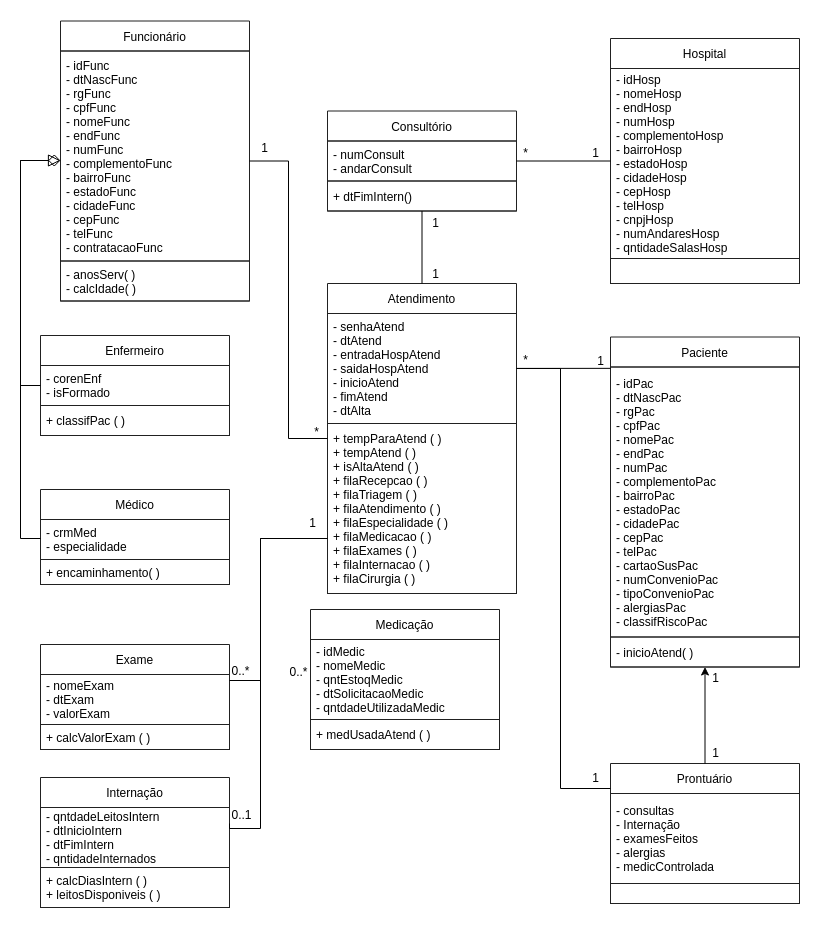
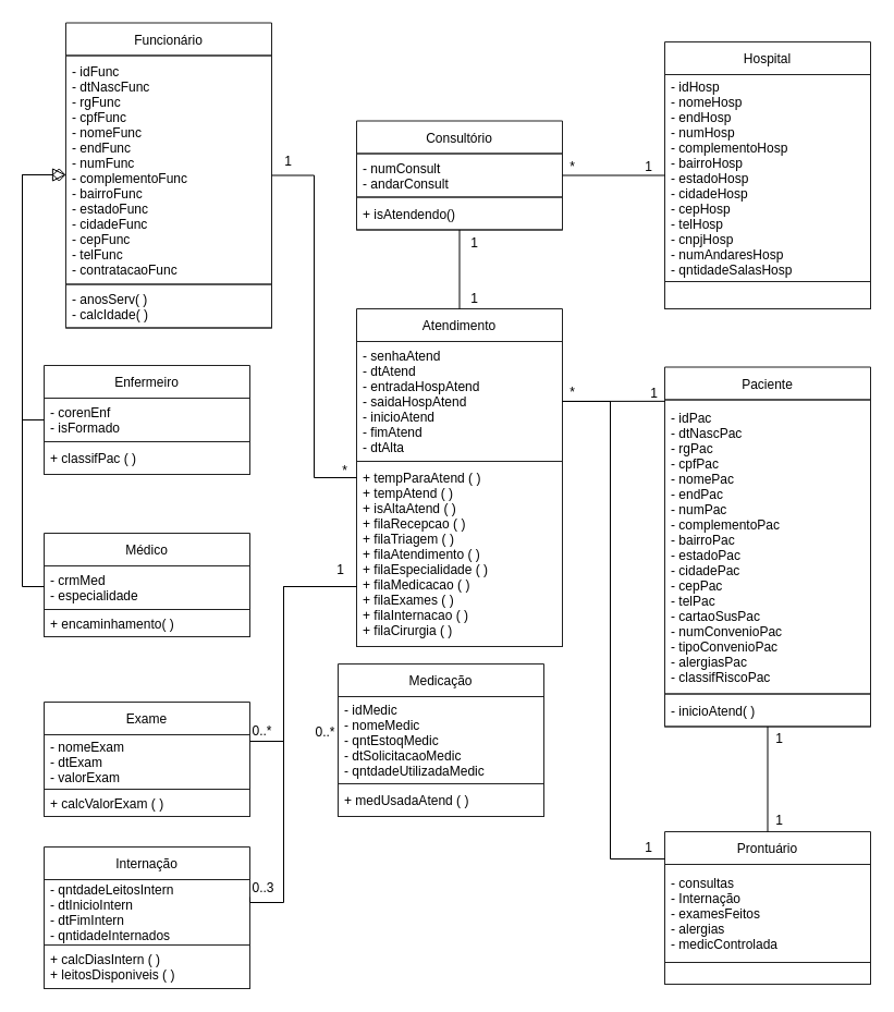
  <mxCell id="0" />
  <mxCell id="1" parent="0" />
  <mxCell id="2" value="Paciente" style="swimlane;fontStyle=0;childLayout=stackLayout;horizontal=1;startSize=30;horizontalStack=0;resizeParent=1;resizeParentMax=0;resizeLast=0;collapsible=1;marginBottom=0;strokeColor=#212121;" vertex="1" parent="1"><mxGeometry x="610" y="336.5" width="189" height="330" as="geometry" /></mxCell>
  <mxCell id="3" value="- idPac&#10;- dtNascPac&#10;- rgPac&#10;- cpfPac&#10;- nomePac&#10;- endPac&#10;- numPac&#10;- complementoPac&#10;- bairroPac&#10;- estadoPac&#10;- cidadePac&#10;- cepPac&#10;- telPac&#10;- cartaoSusPac&#10;- numConvenioPac&#10;- tipoConvenioPac&#10;- alergiasPac&#10;- classifRiscoPac" style="text;strokeColor=#212121;fillColor=none;align=left;verticalAlign=middle;spacingLeft=4;spacingRight=4;overflow=hidden;points=[[0,0.5],[1,0.5]];portConstraint=eastwest;rotatable=0;" vertex="1" parent="2"><mxGeometry y="30" width="189" height="270" as="geometry" /></mxCell>
  <mxCell id="4" value="- inicioAtend( )" style="text;strokeColor=#212121;fillColor=none;align=left;verticalAlign=middle;spacingLeft=4;spacingRight=4;overflow=hidden;points=[[0,0.5],[1,0.5]];portConstraint=eastwest;rotatable=0;" vertex="1" parent="2"><mxGeometry y="300" width="189" height="30" as="geometry" /></mxCell>
  <mxCell id="5" value="Hospital" style="swimlane;fontStyle=0;childLayout=stackLayout;horizontal=1;startSize=30;horizontalStack=0;resizeParent=1;resizeParentMax=0;resizeLast=0;collapsible=1;marginBottom=0;strokeColor=#212121;" vertex="1" parent="1"><mxGeometry x="610" y="38" width="189" height="245" as="geometry" /></mxCell>
  <mxCell id="6" value="- idHosp&#10;- nomeHosp&#10;- endHosp&#10;- numHosp&#10;- complementoHosp&#10;- bairroHosp&#10;- estadoHosp&#10;- cidadeHosp&#10;- cepHosp&#10;- telHosp&#10;- cnpjHosp&#10;- numAndaresHosp&#10;- qntidadeSalasHosp" style="text;strokeColor=#212121;fillColor=none;align=left;verticalAlign=middle;spacingLeft=4;spacingRight=4;overflow=hidden;points=[[0,0.5],[1,0.5]];portConstraint=eastwest;rotatable=0;" vertex="1" parent="5"><mxGeometry y="30" width="189" height="190" as="geometry" /></mxCell>
  <mxCell id="7" value="" style="text;strokeColor=#212121;fillColor=none;align=left;verticalAlign=middle;spacingLeft=4;spacingRight=4;overflow=hidden;points=[[0,0.5],[1,0.5]];portConstraint=eastwest;rotatable=0;" vertex="1" parent="5"><mxGeometry y="220" width="189" height="25" as="geometry" /></mxCell>
  <mxCell id="8" value="Consultório" style="swimlane;fontStyle=0;childLayout=stackLayout;horizontal=1;startSize=30;horizontalStack=0;resizeParent=1;resizeParentMax=0;resizeLast=0;collapsible=1;marginBottom=0;strokeColor=#212121;" vertex="1" parent="1"><mxGeometry x="327" y="110.5" width="189" height="100" as="geometry" /></mxCell>
  <mxCell id="9" value="- numConsult&#10;- andarConsult" style="text;strokeColor=#212121;fillColor=none;align=left;verticalAlign=middle;spacingLeft=4;spacingRight=4;overflow=hidden;points=[[0,0.5],[1,0.5]];portConstraint=eastwest;rotatable=0;" vertex="1" parent="8"><mxGeometry y="30" width="189" height="40" as="geometry" /></mxCell>
- <mxCell id="10" value="+ dtFimIntern()" style="text;strokeColor=#212121;fillColor=none;align=left;verticalAlign=middle;spacingLeft=4;spacingRight=4;overflow=hidden;points=[[0,0.5],[1,0.5]];portConstraint=eastwest;rotatable=0;" vertex="1" parent="8"><mxGeometry y="70" width="189" height="30" as="geometry" /></mxCell>
+ <mxCell id="10" value="+ isAtendendo()" style="text;strokeColor=#212121;fillColor=none;align=left;verticalAlign=middle;spacingLeft=4;spacingRight=4;overflow=hidden;points=[[0,0.5],[1,0.5]];portConstraint=eastwest;rotatable=0;" vertex="1" parent="8"><mxGeometry y="70" width="189" height="30" as="geometry" /></mxCell>
  <mxCell id="11" value="Médico" style="swimlane;fontStyle=0;childLayout=stackLayout;horizontal=1;startSize=30;horizontalStack=0;resizeParent=1;resizeParentMax=0;resizeLast=0;collapsible=1;marginBottom=0;strokeColor=#212121;" vertex="1" parent="1"><mxGeometry x="40" y="489" width="189" height="95" as="geometry" /></mxCell>
  <mxCell id="12" value="- crmMed&#10;- especialidade" style="text;strokeColor=#212121;fillColor=none;align=left;verticalAlign=middle;spacingLeft=4;spacingRight=4;overflow=hidden;points=[[0,0.5],[1,0.5]];portConstraint=eastwest;rotatable=0;" vertex="1" parent="11"><mxGeometry y="30" width="189" height="40" as="geometry" /></mxCell>
  <mxCell id="13" value="+ encaminhamento( )" style="text;strokeColor=#212121;fillColor=none;align=left;verticalAlign=middle;spacingLeft=4;spacingRight=4;overflow=hidden;points=[[0,0.5],[1,0.5]];portConstraint=eastwest;rotatable=0;" vertex="1" parent="11"><mxGeometry y="70" width="189" height="25" as="geometry" /></mxCell>
  <mxCell id="14" value="Atendimento" style="swimlane;fontStyle=0;childLayout=stackLayout;horizontal=1;startSize=30;horizontalStack=0;resizeParent=1;resizeParentMax=0;resizeLast=0;collapsible=1;marginBottom=0;strokeColor=#212121;" vertex="1" parent="1"><mxGeometry x="327" y="283" width="189" height="310" as="geometry" /></mxCell>
  <mxCell id="15" value="- senhaAtend&#10;- dtAtend&#10;- entradaHospAtend&#10;- saidaHospAtend&#10;- inicioAtend&#10;- fimAtend&#10;- dtAlta" style="text;strokeColor=#212121;fillColor=none;align=left;verticalAlign=middle;spacingLeft=4;spacingRight=4;overflow=hidden;points=[[0,0.5],[1,0.5]];portConstraint=eastwest;rotatable=0;" vertex="1" parent="14"><mxGeometry y="30" width="189" height="110" as="geometry" /></mxCell>
  <mxCell id="16" value="+ tempParaAtend ( )&#10;+ tempAtend ( )&#10;+ isAltaAtend ( )&#10;+ filaRecepcao ( )&#10;+ filaTriagem ( )&#10;+ filaAtendimento ( )&#10;+ filaEspecialidade ( )&#10;+ filaMedicacao ( )&#10;+ filaExames ( ) &#10;+ filaInternacao ( )&#10;+ filaCirurgia ( )" style="text;strokeColor=#212121;fillColor=none;align=left;verticalAlign=middle;spacingLeft=4;spacingRight=4;overflow=hidden;points=[[0,0.5],[1,0.5]];portConstraint=eastwest;rotatable=0;" vertex="1" parent="14"><mxGeometry y="140" width="189" height="170" as="geometry" /></mxCell>
  <mxCell id="17" value="Funcionário" style="swimlane;fontStyle=0;childLayout=stackLayout;horizontal=1;startSize=30;horizontalStack=0;resizeParent=1;resizeParentMax=0;resizeLast=0;collapsible=1;marginBottom=0;strokeColor=#212121;" vertex="1" parent="1"><mxGeometry x="60" y="20.5" width="189" height="280" as="geometry" /></mxCell>
  <mxCell id="18" value="- idFunc&#10;- dtNascFunc&#10;- rgFunc&#10;- cpfFunc&#10;- nomeFunc&#10;- endFunc&#10;- numFunc&#10;- complementoFunc&#10;- bairroFunc&#10;- estadoFunc&#10;- cidadeFunc&#10;- cepFunc&#10;- telFunc&#10;- contratacaoFunc" style="text;strokeColor=#212121;fillColor=none;align=left;verticalAlign=middle;spacingLeft=4;spacingRight=4;overflow=hidden;points=[[0,0.5],[1,0.5]];portConstraint=eastwest;rotatable=0;" vertex="1" parent="17"><mxGeometry y="30" width="189" height="210" as="geometry" /></mxCell>
  <mxCell id="19" value="- anosServ( )&#10;- calcIdade( )" style="text;strokeColor=#212121;fillColor=none;align=left;verticalAlign=middle;spacingLeft=4;spacingRight=4;overflow=hidden;points=[[0,0.5],[1,0.5]];portConstraint=eastwest;rotatable=0;" vertex="1" parent="17"><mxGeometry y="240" width="189" height="40" as="geometry" /></mxCell>
  <mxCell id="20" value="Enfermeiro" style="swimlane;fontStyle=0;childLayout=stackLayout;horizontal=1;startSize=30;horizontalStack=0;resizeParent=1;resizeParentMax=0;resizeLast=0;collapsible=1;marginBottom=0;strokeColor=#212121;" vertex="1" parent="1"><mxGeometry x="40" y="335" width="189" height="100" as="geometry" /></mxCell>
  <mxCell id="21" value="- corenEnf&#10;- isFormado" style="text;strokeColor=#212121;fillColor=none;align=left;verticalAlign=middle;spacingLeft=4;spacingRight=4;overflow=hidden;points=[[0,0.5],[1,0.5]];portConstraint=eastwest;rotatable=0;" vertex="1" parent="20"><mxGeometry y="30" width="189" height="40" as="geometry" /></mxCell>
  <mxCell id="22" value="+ classifPac ( )" style="text;strokeColor=#212121;fillColor=none;align=left;verticalAlign=middle;spacingLeft=4;spacingRight=4;overflow=hidden;points=[[0,0.5],[1,0.5]];portConstraint=eastwest;rotatable=0;" vertex="1" parent="20"><mxGeometry y="70" width="189" height="30" as="geometry" /></mxCell>
  <mxCell id="23" value="Exame" style="swimlane;fontStyle=0;childLayout=stackLayout;horizontal=1;startSize=30;horizontalStack=0;resizeParent=1;resizeParentMax=0;resizeLast=0;collapsible=1;marginBottom=0;strokeColor=#212121;" vertex="1" parent="1"><mxGeometry x="40" y="644" width="189" height="105" as="geometry" /></mxCell>
  <mxCell id="24" value="- nomeExam&#10;- dtExam&#10;- valorExam" style="text;strokeColor=#212121;fillColor=none;align=left;verticalAlign=middle;spacingLeft=4;spacingRight=4;overflow=hidden;points=[[0,0.5],[1,0.5]];portConstraint=eastwest;rotatable=0;" vertex="1" parent="23"><mxGeometry y="30" width="189" height="50" as="geometry" /></mxCell>
  <mxCell id="25" value="+ calcValorExam ( )" style="text;strokeColor=#212121;fillColor=none;align=left;verticalAlign=middle;spacingLeft=4;spacingRight=4;overflow=hidden;points=[[0,0.5],[1,0.5]];portConstraint=eastwest;rotatable=0;" vertex="1" parent="23"><mxGeometry y="80" width="189" height="25" as="geometry" /></mxCell>
  <mxCell id="26" value="Medicação" style="swimlane;fontStyle=0;childLayout=stackLayout;horizontal=1;startSize=30;horizontalStack=0;resizeParent=1;resizeParentMax=0;resizeLast=0;collapsible=1;marginBottom=0;strokeColor=#212121;" vertex="1" parent="1"><mxGeometry x="310" y="609" width="189" height="140" as="geometry" /></mxCell>
  <mxCell id="27" value="- idMedic&#10;- nomeMedic&#10;- qntEstoqMedic&#10;- dtSolicitacaoMedic&#10;- qntdadeUtilizadaMedic" style="text;strokeColor=#212121;fillColor=none;align=left;verticalAlign=middle;spacingLeft=4;spacingRight=4;overflow=hidden;points=[[0,0.5],[1,0.5]];portConstraint=eastwest;rotatable=0;" vertex="1" parent="26"><mxGeometry y="30" width="189" height="80" as="geometry" /></mxCell>
  <mxCell id="28" value="+ medUsadaAtend ( )" style="text;strokeColor=#212121;fillColor=none;align=left;verticalAlign=middle;spacingLeft=4;spacingRight=4;overflow=hidden;points=[[0,0.5],[1,0.5]];portConstraint=eastwest;rotatable=0;" vertex="1" parent="26"><mxGeometry y="110" width="189" height="30" as="geometry" /></mxCell>
  <mxCell id="29" value="Internação" style="swimlane;fontStyle=0;childLayout=stackLayout;horizontal=1;startSize=30;horizontalStack=0;resizeParent=1;resizeParentMax=0;resizeLast=0;collapsible=1;marginBottom=0;strokeColor=#212121;" vertex="1" parent="1"><mxGeometry x="40" y="777" width="189" height="130" as="geometry" /></mxCell>
  <mxCell id="30" value="- qntdadeLeitosIntern&#10;- dtInicioIntern&#10;- dtFimIntern&#10;- qntidadeInternados" style="text;strokeColor=#212121;fillColor=none;align=left;verticalAlign=middle;spacingLeft=4;spacingRight=4;overflow=hidden;points=[[0,0.5],[1,0.5]];portConstraint=eastwest;rotatable=0;" vertex="1" parent="29"><mxGeometry y="30" width="189" height="60" as="geometry" /></mxCell>
  <mxCell id="31" value="+ calcDiasIntern ( )&#10;+ leitosDisponiveis ( )" style="text;strokeColor=#212121;fillColor=none;align=left;verticalAlign=middle;spacingLeft=4;spacingRight=4;overflow=hidden;points=[[0,0.5],[1,0.5]];portConstraint=eastwest;rotatable=0;" vertex="1" parent="29"><mxGeometry y="90" width="189" height="40" as="geometry" /></mxCell>
  <mxCell id="32" value="" style="endArrow=block;html=1;rounded=0;edgeStyle=orthogonalEdgeStyle;endFill=0;startSize=6;endSize=10;" edge="1" parent="1" source="20" target="17"><mxGeometry width="50" height="50" relative="1" as="geometry"><mxPoint x="470" y="408" as="sourcePoint" /><mxPoint x="520" y="358" as="targetPoint" /><Array as="points"><mxPoint x="20" y="385" /><mxPoint x="20" y="160" /></Array></mxGeometry></mxCell>
  <mxCell id="33" value="" style="endArrow=diamond;html=1;rounded=0;edgeStyle=orthogonalEdgeStyle;startArrow=none;startFill=0;endFill=0;endSize=10;" edge="1" parent="1" source="11" target="17"><mxGeometry width="50" height="50" relative="1" as="geometry"><mxPoint x="315" y="458" as="sourcePoint" /><mxPoint x="165" y="378" as="targetPoint" /><Array as="points"><mxPoint x="20" y="538" /><mxPoint x="20" y="160" /></Array></mxGeometry></mxCell>
  <mxCell id="34" value="" style="endArrow=none;html=1;rounded=0;edgeStyle=orthogonalEdgeStyle;" edge="1" parent="1" source="17" target="14"><mxGeometry width="50" height="50" relative="1" as="geometry"><mxPoint x="360" y="328" as="sourcePoint" /><mxPoint x="410" y="278" as="targetPoint" /></mxGeometry></mxCell>
  <mxCell id="35" value="" style="endArrow=none;html=1;rounded=0;" edge="1" parent="1" source="8" target="5"><mxGeometry width="50" height="50" relative="1" as="geometry"><mxPoint x="360" y="328" as="sourcePoint" /><mxPoint x="410" y="278" as="targetPoint" /></mxGeometry></mxCell>
  <mxCell id="36" value="" style="endArrow=none;html=1;rounded=0;edgeStyle=orthogonalEdgeStyle;" edge="1" parent="1" source="23" target="14"><mxGeometry width="50" height="50" relative="1" as="geometry"><mxPoint x="360" y="458" as="sourcePoint" /><mxPoint x="410" y="408" as="targetPoint" /><Array as="points"><mxPoint x="260" y="680" /><mxPoint x="260" y="538" /><mxPoint x="421" y="538" /></Array></mxGeometry></mxCell>
  <mxCell id="37" value="" style="endArrow=none;html=1;rounded=0;edgeStyle=orthogonalEdgeStyle;" edge="1" parent="1" target="14"><mxGeometry width="50" height="50" relative="1" as="geometry"><mxPoint x="229" y="823" as="sourcePoint" /><mxPoint x="421" y="463" as="targetPoint" /><Array as="points"><mxPoint x="229" y="828" /><mxPoint x="260" y="828" /><mxPoint x="260" y="538" /></Array></mxGeometry></mxCell>
  <mxCell id="38" value="" style="endArrow=none;html=1;rounded=0;" edge="1" parent="1" source="14" target="8"><mxGeometry width="50" height="50" relative="1" as="geometry"><mxPoint x="307" y="388" as="sourcePoint" /><mxPoint x="357" y="338" as="targetPoint" /></mxGeometry></mxCell>
  <mxCell id="39" value="" style="endArrow=none;html=1;rounded=0;entryX=0.002;entryY=0.095;entryDx=0;entryDy=0;entryPerimeter=0;" edge="1" parent="1" source="15" target="2"><mxGeometry width="50" height="50" relative="1" as="geometry"><mxPoint x="529" y="336.625" as="sourcePoint" /><mxPoint x="610" y="368.875" as="targetPoint" /></mxGeometry></mxCell>
  <mxCell id="40" value="Prontuário" style="swimlane;fontStyle=0;childLayout=stackLayout;horizontal=1;startSize=30;horizontalStack=0;resizeParent=1;resizeParentMax=0;resizeLast=0;collapsible=1;marginBottom=0;strokeColor=#212121;" vertex="1" parent="1"><mxGeometry x="610" y="763" width="189" height="140" as="geometry" /></mxCell>
  <mxCell id="41" value="- consultas&#10;- Internação&#10;- examesFeitos&#10;- alergias&#10;- medicControlada" style="text;strokeColor=#212121;fillColor=none;align=left;verticalAlign=middle;spacingLeft=4;spacingRight=4;overflow=hidden;points=[[0,0.5],[1,0.5]];portConstraint=eastwest;rotatable=0;" vertex="1" parent="40"><mxGeometry y="30" width="189" height="90" as="geometry" /></mxCell>
  <mxCell id="42" value="" style="text;strokeColor=#212121;fillColor=none;align=left;verticalAlign=middle;spacingLeft=4;spacingRight=4;overflow=hidden;points=[[0,0.5],[1,0.5]];portConstraint=eastwest;rotatable=0;" vertex="1" parent="40"><mxGeometry y="120" width="189" height="20" as="geometry" /></mxCell>
- <mxCell id="43" value="" style="endArrow=classic;html=1;rounded=0;" edge="1" parent="1" source="40" target="2"><mxGeometry width="50" height="50" relative="1" as="geometry"><mxPoint x="240" y="798" as="sourcePoint" /><mxPoint x="290" y="748" as="targetPoint" /></mxGeometry></mxCell>
+ <mxCell id="43" value="" style="endArrow=none;html=1;rounded=0;" edge="1" parent="1" source="40" target="2"><mxGeometry width="50" height="50" relative="1" as="geometry"><mxPoint x="240" y="798" as="sourcePoint" /><mxPoint x="290" y="748" as="targetPoint" /></mxGeometry></mxCell>
  <mxCell id="44" value="" style="endArrow=none;html=1;rounded=0;edgeStyle=orthogonalEdgeStyle;" edge="1" parent="1" source="40" target="14"><mxGeometry width="50" height="50" relative="1" as="geometry"><mxPoint x="640" y="608" as="sourcePoint" /><mxPoint x="690" y="558" as="targetPoint" /><Array as="points"><mxPoint x="560" y="788" /><mxPoint x="560" y="368" /></Array></mxGeometry></mxCell>
  <mxCell id="45" value="*" style="text;html=1;align=center;verticalAlign=middle;resizable=0;points=[];autosize=1;strokeColor=none;fillColor=none;" vertex="1" parent="1"><mxGeometry x="510" y="138" width="30" height="30" as="geometry" /></mxCell>
  <mxCell id="46" value="1" style="text;html=1;align=center;verticalAlign=middle;resizable=0;points=[];autosize=1;strokeColor=none;fillColor=none;" vertex="1" parent="1"><mxGeometry x="580" y="138" width="30" height="30" as="geometry" /></mxCell>
  <mxCell id="47" value="1" style="text;html=1;align=center;verticalAlign=middle;resizable=0;points=[];autosize=1;strokeColor=none;fillColor=none;" vertex="1" parent="1"><mxGeometry x="420" y="259" width="30" height="30" as="geometry" /></mxCell>
  <mxCell id="48" value="1" style="text;html=1;align=center;verticalAlign=middle;resizable=0;points=[];autosize=1;strokeColor=none;fillColor=none;" vertex="1" parent="1"><mxGeometry x="420" y="208" width="30" height="30" as="geometry" /></mxCell>
  <mxCell id="49" value="1" style="text;html=1;align=center;verticalAlign=middle;resizable=0;points=[];autosize=1;strokeColor=none;fillColor=none;" vertex="1" parent="1"><mxGeometry x="249" y="133" width="30" height="30" as="geometry" /></mxCell>
  <mxCell id="50" value="1" style="text;html=1;align=center;verticalAlign=middle;resizable=0;points=[];autosize=1;strokeColor=none;fillColor=none;" vertex="1" parent="1"><mxGeometry x="585" y="346" width="30" height="30" as="geometry" /></mxCell>
  <mxCell id="51" value="*" style="text;html=1;align=center;verticalAlign=middle;resizable=0;points=[];autosize=1;strokeColor=none;fillColor=none;" vertex="1" parent="1"><mxGeometry x="510" y="345" width="30" height="30" as="geometry" /></mxCell>
  <mxCell id="52" value="*" style="text;html=1;align=center;verticalAlign=middle;resizable=0;points=[];autosize=1;strokeColor=none;fillColor=none;" vertex="1" parent="1"><mxGeometry x="301" y="417" width="30" height="30" as="geometry" /></mxCell>
  <mxCell id="53" value="1" style="text;html=1;align=center;verticalAlign=middle;resizable=0;points=[];autosize=1;strokeColor=none;fillColor=none;" vertex="1" parent="1"><mxGeometry x="580" y="763" width="30" height="30" as="geometry" /></mxCell>
  <mxCell id="54" value="1" style="text;html=1;align=center;verticalAlign=middle;resizable=0;points=[];autosize=1;strokeColor=none;fillColor=none;" vertex="1" parent="1"><mxGeometry x="700" y="738" width="30" height="30" as="geometry" /></mxCell>
  <mxCell id="55" value="1" style="text;html=1;align=center;verticalAlign=middle;resizable=0;points=[];autosize=1;strokeColor=none;fillColor=none;" vertex="1" parent="1"><mxGeometry x="700" y="662.5" width="30" height="30" as="geometry" /></mxCell>
  <mxCell id="56" value="0..*" style="text;html=1;align=center;verticalAlign=middle;resizable=0;points=[];autosize=1;strokeColor=none;fillColor=none;" vertex="1" parent="1"><mxGeometry x="220" y="656" width="40" height="30" as="geometry" /></mxCell>
  <mxCell id="57" value="0..*" style="text;html=1;align=center;verticalAlign=middle;resizable=0;points=[];autosize=1;strokeColor=none;fillColor=none;" vertex="1" parent="1"><mxGeometry x="278" y="657" width="40" height="30" as="geometry" /></mxCell>
- <mxCell id="58" value="0..1" style="text;html=1;align=center;verticalAlign=middle;resizable=0;points=[];autosize=1;strokeColor=none;fillColor=none;" vertex="1" parent="1"><mxGeometry x="221" y="800" width="40" height="30" as="geometry" /></mxCell>
+ <mxCell id="58" value="0..3" style="text;html=1;align=center;verticalAlign=middle;resizable=0;points=[];autosize=1;strokeColor=none;fillColor=none;" vertex="1" parent="1"><mxGeometry x="221" y="800" width="40" height="30" as="geometry" /></mxCell>
  <mxCell id="59" value="1" style="text;html=1;align=center;verticalAlign=middle;resizable=0;points=[];autosize=1;strokeColor=none;fillColor=none;" vertex="1" parent="1"><mxGeometry x="297" y="508" width="30" height="30" as="geometry" /></mxCell>
